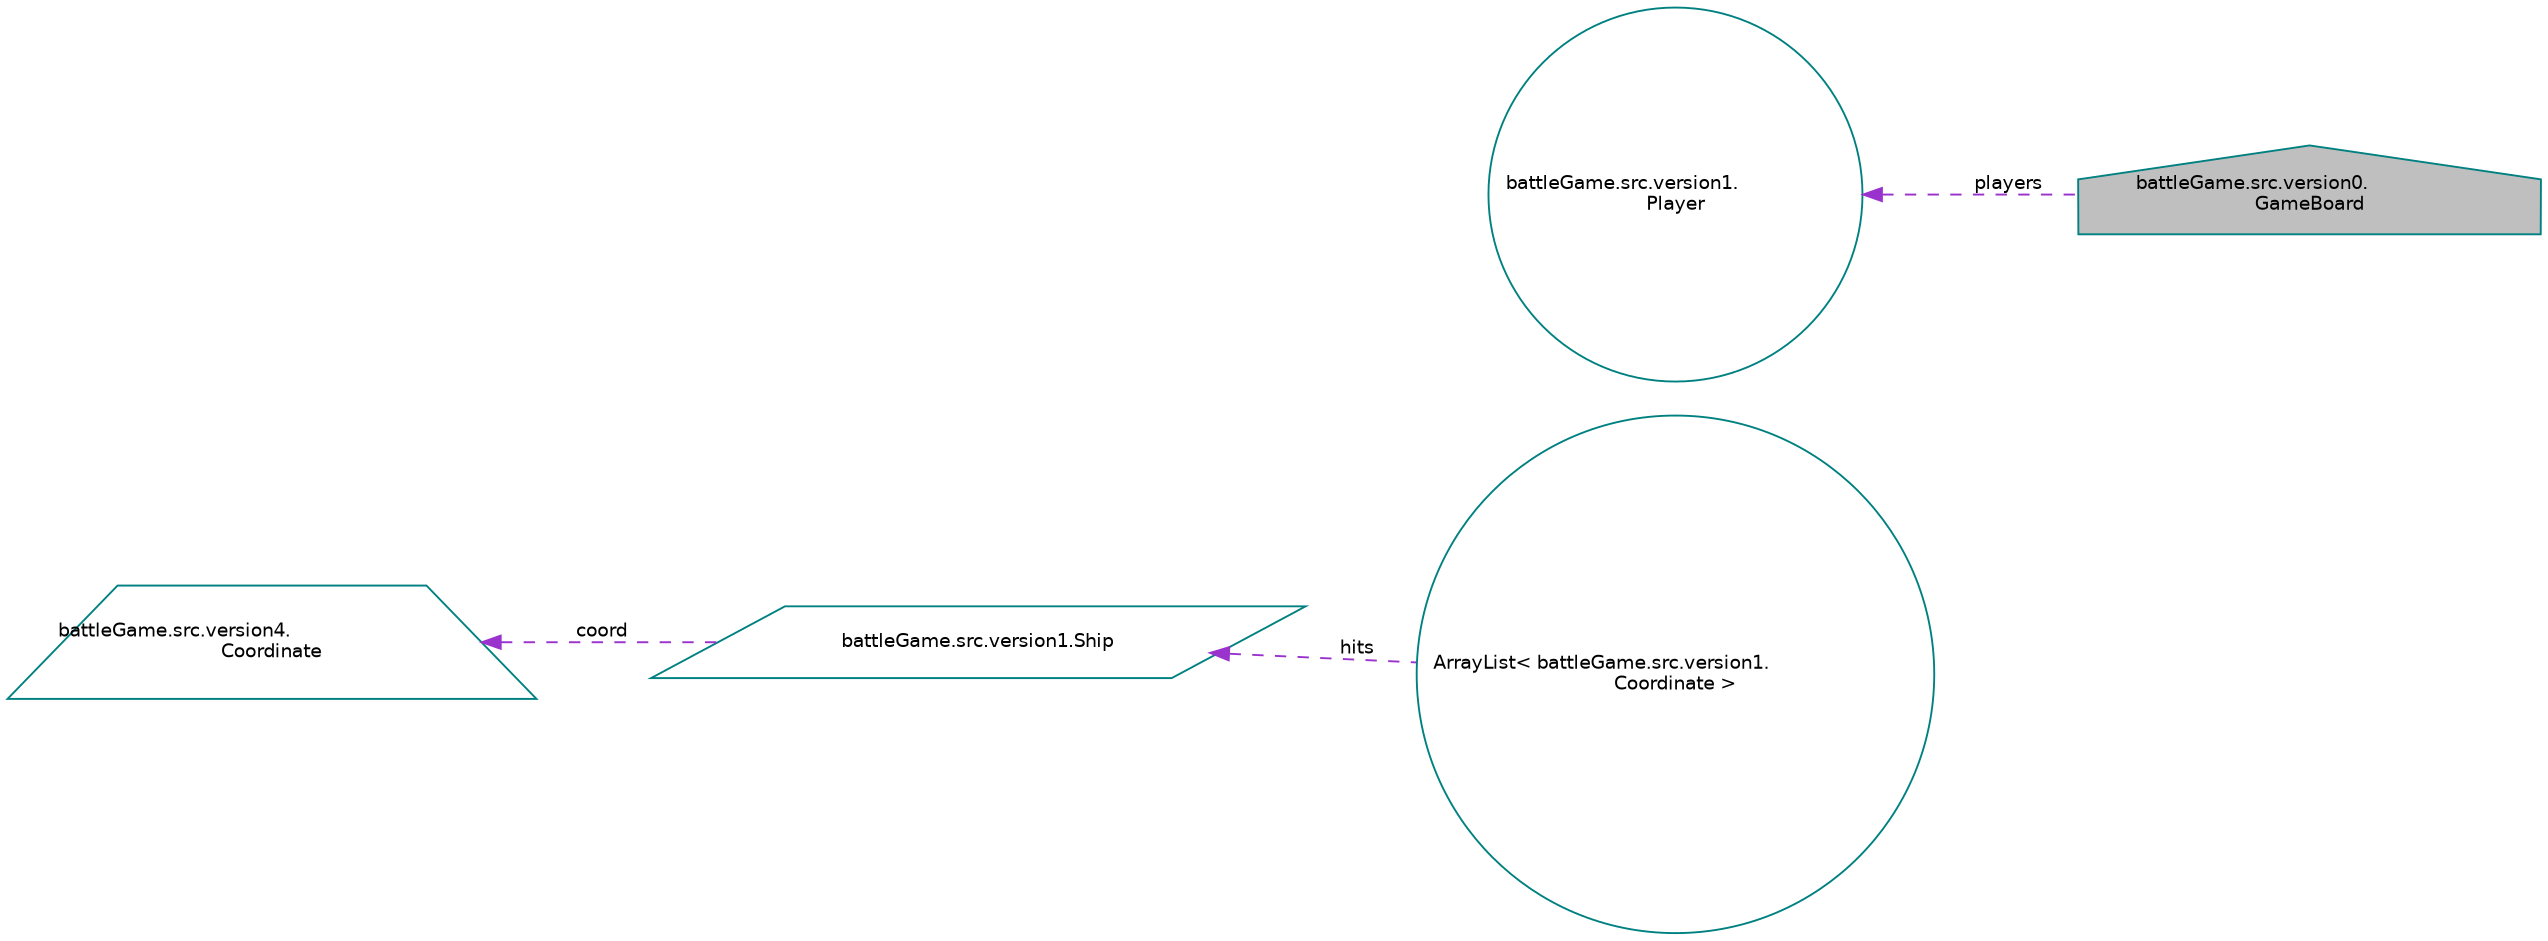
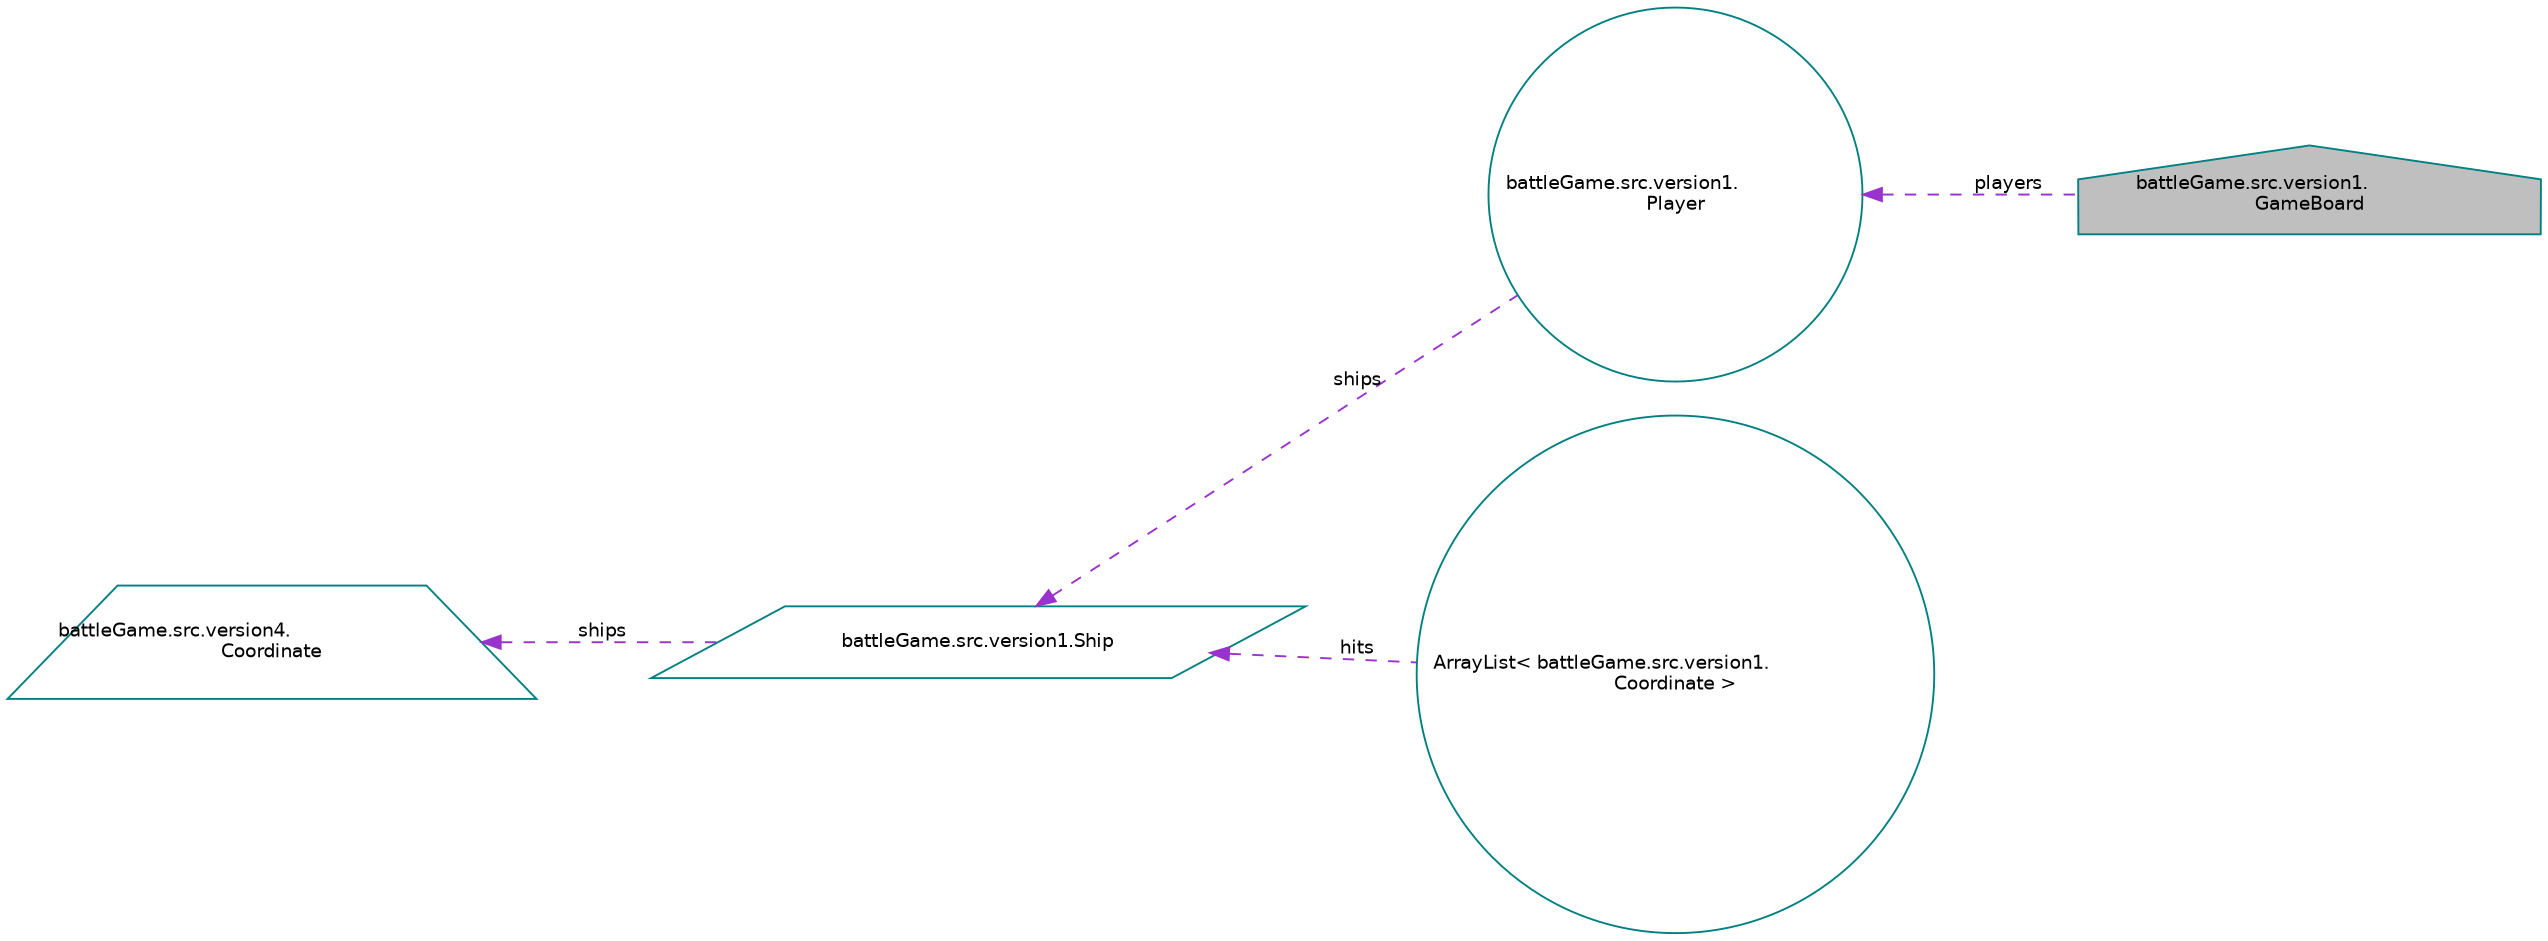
  digraph {
    rankdir=LR
    node [color=teal fillcolor=white fontname=Helvetica fontsize=10 shape=circle style=filled]
    edge [color=darkorchid3 dir=back fontname=Helvetica fontsize=10 labelfontname=Helvetica labelfontsize=10 style=dashed]
-   n1 [fillcolor=grey75 fontcolor=black height=0.2 label="battleGame.src.version0.\lGameBoard" shape=house width=0.4]
+   n1 [fillcolor=grey75 fontcolor=black height=0.2 label="battleGame.src.version1.\lGameBoard" shape=house width=0.4]
    n2 [height=0.2 label="battleGame.src.version1.\lPlayer" width=0.4]
    n3 [height=0.2 label="battleGame.src.version1.Ship" shape=parallelogram width=0.4]
    n4 [height=0.2 label="ArrayList\< battleGame.src.version1.\lCoordinate \>" width=0.4]
    n5 [height=0.2 label="battleGame.src.version4.\lCoordinate" shape=trapezium width=0.4]
    n2 -> n1 [label=" players"]
+   n3 -> n2 [label=" ships"]
    n3 -> n4 [label=" hits"]
-   n5 -> n3 [label=" coord"]
+   n5 -> n3 [label=" ships"]
  }
